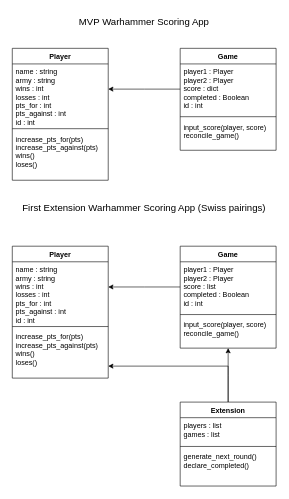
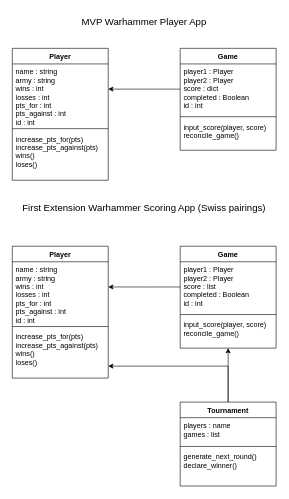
  <mxCell id="0" />
  <mxCell id="1" parent="0" />
  <mxCell id="2" value="Player" style="swimlane;fontStyle=1;align=center;verticalAlign=top;childLayout=stackLayout;horizontal=1;startSize=26;horizontalStack=0;resizeParent=1;resizeParentMax=0;resizeLast=0;collapsible=1;marginBottom=0;" parent="1" vertex="1"><mxGeometry x="20" y="80" width="160" height="220" as="geometry" /></mxCell>
  <mxCell id="3" value="name : string&#10;army : string&#10;wins : int&#10;losses : int&#10;pts_for : int&#10;pts_against : int&#10;id : int" style="text;strokeColor=none;fillColor=none;align=left;verticalAlign=top;spacingLeft=4;spacingRight=4;overflow=hidden;rotatable=0;points=[[0,0.5],[1,0.5]];portConstraint=eastwest;" parent="2" vertex="1"><mxGeometry y="26" width="160" height="104" as="geometry" /></mxCell>
  <mxCell id="4" value="" style="line;strokeWidth=1;fillColor=none;align=left;verticalAlign=middle;spacingTop=-1;spacingLeft=3;spacingRight=3;rotatable=0;labelPosition=right;points=[];portConstraint=eastwest;" parent="2" vertex="1"><mxGeometry y="130" width="160" height="8" as="geometry" /></mxCell>
  <mxCell id="5" value="increase_pts_for(pts)&#10;increase_pts_against(pts)&#10;wins()&#10;loses()" style="text;strokeColor=none;fillColor=none;align=left;verticalAlign=top;spacingLeft=4;spacingRight=4;overflow=hidden;rotatable=0;points=[[0,0.5],[1,0.5]];portConstraint=eastwest;" parent="2" vertex="1"><mxGeometry y="138" width="160" height="82" as="geometry" /></mxCell>
  <mxCell id="6" value="Game" style="swimlane;fontStyle=1;align=center;verticalAlign=top;childLayout=stackLayout;horizontal=1;startSize=26;horizontalStack=0;resizeParent=1;resizeParentMax=0;resizeLast=0;collapsible=1;marginBottom=0;" parent="1" vertex="1"><mxGeometry x="300" y="80" width="160" height="170" as="geometry" /></mxCell>
  <mxCell id="7" value="player1 : Player&#10;player2 : Player&#10;score : dict&#10;completed : Boolean&#10;id : int" style="text;strokeColor=none;fillColor=none;align=left;verticalAlign=top;spacingLeft=4;spacingRight=4;overflow=hidden;rotatable=0;points=[[0,0.5],[1,0.5]];portConstraint=eastwest;" parent="6" vertex="1"><mxGeometry y="26" width="160" height="84" as="geometry" /></mxCell>
  <mxCell id="8" value="" style="line;strokeWidth=1;fillColor=none;align=left;verticalAlign=middle;spacingTop=-1;spacingLeft=3;spacingRight=3;rotatable=0;labelPosition=right;points=[];portConstraint=eastwest;" parent="6" vertex="1"><mxGeometry y="110" width="160" height="8" as="geometry" /></mxCell>
  <mxCell id="9" value="input_score(player, score)&#10;reconcile_game()" style="text;strokeColor=none;fillColor=none;align=left;verticalAlign=top;spacingLeft=4;spacingRight=4;overflow=hidden;rotatable=0;points=[[0,0.5],[1,0.5]];portConstraint=eastwest;" parent="6" vertex="1"><mxGeometry y="118" width="160" height="52" as="geometry" /></mxCell>
  <mxCell id="10" style="edgeStyle=orthogonalEdgeStyle;rounded=0;orthogonalLoop=1;jettySize=auto;html=1;" parent="1" source="7" edge="1"><mxGeometry relative="1" as="geometry"><mxPoint x="180" y="148" as="targetPoint" /></mxGeometry></mxCell>
- <mxCell id="11" value="MVP Warhammer Scoring App" style="text;html=1;strokeColor=none;fillColor=none;align=center;verticalAlign=middle;whiteSpace=wrap;rounded=0;fontSize=16;" parent="1" vertex="1"><mxGeometry x="120" y="20" width="240" height="30" as="geometry" /></mxCell>
+ <mxCell id="11" value="MVP Warhammer Player App" style="text;html=1;strokeColor=none;fillColor=none;align=center;verticalAlign=middle;whiteSpace=wrap;rounded=0;fontSize=16;" parent="1" vertex="1"><mxGeometry x="120" y="20" width="240" height="30" as="geometry" /></mxCell>
  <mxCell id="12" value="First Extension Warhammer Scoring App (Swiss pairings)" style="text;html=1;strokeColor=none;fillColor=none;align=center;verticalAlign=middle;whiteSpace=wrap;rounded=0;fontSize=16;" parent="1" vertex="1"><mxGeometry x="30" y="330" width="420" height="30" as="geometry" /></mxCell>
  <mxCell id="13" value="Player" style="swimlane;fontStyle=1;align=center;verticalAlign=top;childLayout=stackLayout;horizontal=1;startSize=26;horizontalStack=0;resizeParent=1;resizeParentMax=0;resizeLast=0;collapsible=1;marginBottom=0;" parent="1" vertex="1"><mxGeometry x="20" y="410" width="160" height="220" as="geometry" /></mxCell>
  <mxCell id="14" value="name : string&#10;army : string&#10;wins : int&#10;losses : int&#10;pts_for : int&#10;pts_against : int&#10;id : int" style="text;strokeColor=none;fillColor=none;align=left;verticalAlign=top;spacingLeft=4;spacingRight=4;overflow=hidden;rotatable=0;points=[[0,0.5],[1,0.5]];portConstraint=eastwest;" parent="13" vertex="1"><mxGeometry y="26" width="160" height="104" as="geometry" /></mxCell>
  <mxCell id="15" value="" style="line;strokeWidth=1;fillColor=none;align=left;verticalAlign=middle;spacingTop=-1;spacingLeft=3;spacingRight=3;rotatable=0;labelPosition=right;points=[];portConstraint=eastwest;" parent="13" vertex="1"><mxGeometry y="130" width="160" height="8" as="geometry" /></mxCell>
  <mxCell id="16" value="increase_pts_for(pts)&#10;increase_pts_against(pts)&#10;wins()&#10;loses()" style="text;strokeColor=none;fillColor=none;align=left;verticalAlign=top;spacingLeft=4;spacingRight=4;overflow=hidden;rotatable=0;points=[[0,0.5],[1,0.5]];portConstraint=eastwest;" parent="13" vertex="1"><mxGeometry y="138" width="160" height="82" as="geometry" /></mxCell>
  <mxCell id="17" value="Game" style="swimlane;fontStyle=1;align=center;verticalAlign=top;childLayout=stackLayout;horizontal=1;startSize=26;horizontalStack=0;resizeParent=1;resizeParentMax=0;resizeLast=0;collapsible=1;marginBottom=0;" parent="1" vertex="1"><mxGeometry x="300" y="410" width="160" height="170" as="geometry" /></mxCell>
  <mxCell id="18" value="player1 : Player&#10;player2 : Player&#10;score : list&#10;completed : Boolean&#10;id : int" style="text;strokeColor=none;fillColor=none;align=left;verticalAlign=top;spacingLeft=4;spacingRight=4;overflow=hidden;rotatable=0;points=[[0,0.5],[1,0.5]];portConstraint=eastwest;" parent="17" vertex="1"><mxGeometry y="26" width="160" height="84" as="geometry" /></mxCell>
  <mxCell id="19" value="" style="line;strokeWidth=1;fillColor=none;align=left;verticalAlign=middle;spacingTop=-1;spacingLeft=3;spacingRight=3;rotatable=0;labelPosition=right;points=[];portConstraint=eastwest;" parent="17" vertex="1"><mxGeometry y="110" width="160" height="8" as="geometry" /></mxCell>
  <mxCell id="20" value="input_score(player, score)&#10;reconcile_game()" style="text;strokeColor=none;fillColor=none;align=left;verticalAlign=top;spacingLeft=4;spacingRight=4;overflow=hidden;rotatable=0;points=[[0,0.5],[1,0.5]];portConstraint=eastwest;" parent="17" vertex="1"><mxGeometry y="118" width="160" height="52" as="geometry" /></mxCell>
  <mxCell id="21" style="edgeStyle=orthogonalEdgeStyle;rounded=0;orthogonalLoop=1;jettySize=auto;html=1;" parent="1" source="18" edge="1"><mxGeometry relative="1" as="geometry"><mxPoint x="180" y="478" as="targetPoint" /></mxGeometry></mxCell>
  <mxCell id="22" style="edgeStyle=orthogonalEdgeStyle;rounded=0;orthogonalLoop=1;jettySize=auto;html=1;fontSize=12;" parent="1" source="24" edge="1"><mxGeometry relative="1" as="geometry"><mxPoint x="380" y="580" as="targetPoint" /></mxGeometry></mxCell>
  <mxCell id="23" style="edgeStyle=orthogonalEdgeStyle;rounded=0;orthogonalLoop=1;jettySize=auto;html=1;fontSize=12;" parent="1" source="24" target="16" edge="1"><mxGeometry relative="1" as="geometry"><Array as="points"><mxPoint x="380" y="610" /></Array></mxGeometry></mxCell>
- <mxCell id="24" value="Extension" style="swimlane;fontStyle=1;align=center;verticalAlign=top;childLayout=stackLayout;horizontal=1;startSize=26;horizontalStack=0;resizeParent=1;resizeParentMax=0;resizeLast=0;collapsible=1;marginBottom=0;fontSize=12;" parent="1" vertex="1"><mxGeometry x="300" y="670" width="160" height="140" as="geometry" /></mxCell>
- <mxCell id="25" value="players : list&#10;games : list" style="text;strokeColor=none;fillColor=none;align=left;verticalAlign=top;spacingLeft=4;spacingRight=4;overflow=hidden;rotatable=0;points=[[0,0.5],[1,0.5]];portConstraint=eastwest;fontSize=12;" parent="24" vertex="1"><mxGeometry y="26" width="160" height="44" as="geometry" /></mxCell>
+ <mxCell id="24" value="Tournament" style="swimlane;fontStyle=1;align=center;verticalAlign=top;childLayout=stackLayout;horizontal=1;startSize=26;horizontalStack=0;resizeParent=1;resizeParentMax=0;resizeLast=0;collapsible=1;marginBottom=0;fontSize=12;" parent="1" vertex="1"><mxGeometry x="300" y="670" width="160" height="140" as="geometry" /></mxCell>
+ <mxCell id="25" value="players : name&#10;games : list" style="text;strokeColor=none;fillColor=none;align=left;verticalAlign=top;spacingLeft=4;spacingRight=4;overflow=hidden;rotatable=0;points=[[0,0.5],[1,0.5]];portConstraint=eastwest;fontSize=12;" parent="24" vertex="1"><mxGeometry y="26" width="160" height="44" as="geometry" /></mxCell>
  <mxCell id="26" value="" style="line;strokeWidth=1;fillColor=none;align=left;verticalAlign=middle;spacingTop=-1;spacingLeft=3;spacingRight=3;rotatable=0;labelPosition=right;points=[];portConstraint=eastwest;fontSize=16;" parent="24" vertex="1"><mxGeometry y="70" width="160" height="8" as="geometry" /></mxCell>
- <mxCell id="27" value="generate_next_round()&#10;declare_completed()" style="text;strokeColor=none;fillColor=none;align=left;verticalAlign=top;spacingLeft=4;spacingRight=4;overflow=hidden;rotatable=0;points=[[0,0.5],[1,0.5]];portConstraint=eastwest;fontSize=12;" parent="24" vertex="1"><mxGeometry y="78" width="160" height="62" as="geometry" /></mxCell>
+ <mxCell id="27" value="generate_next_round()&#10;declare_winner()" style="text;strokeColor=none;fillColor=none;align=left;verticalAlign=top;spacingLeft=4;spacingRight=4;overflow=hidden;rotatable=0;points=[[0,0.5],[1,0.5]];portConstraint=eastwest;fontSize=12;" parent="24" vertex="1"><mxGeometry y="78" width="160" height="62" as="geometry" /></mxCell>
